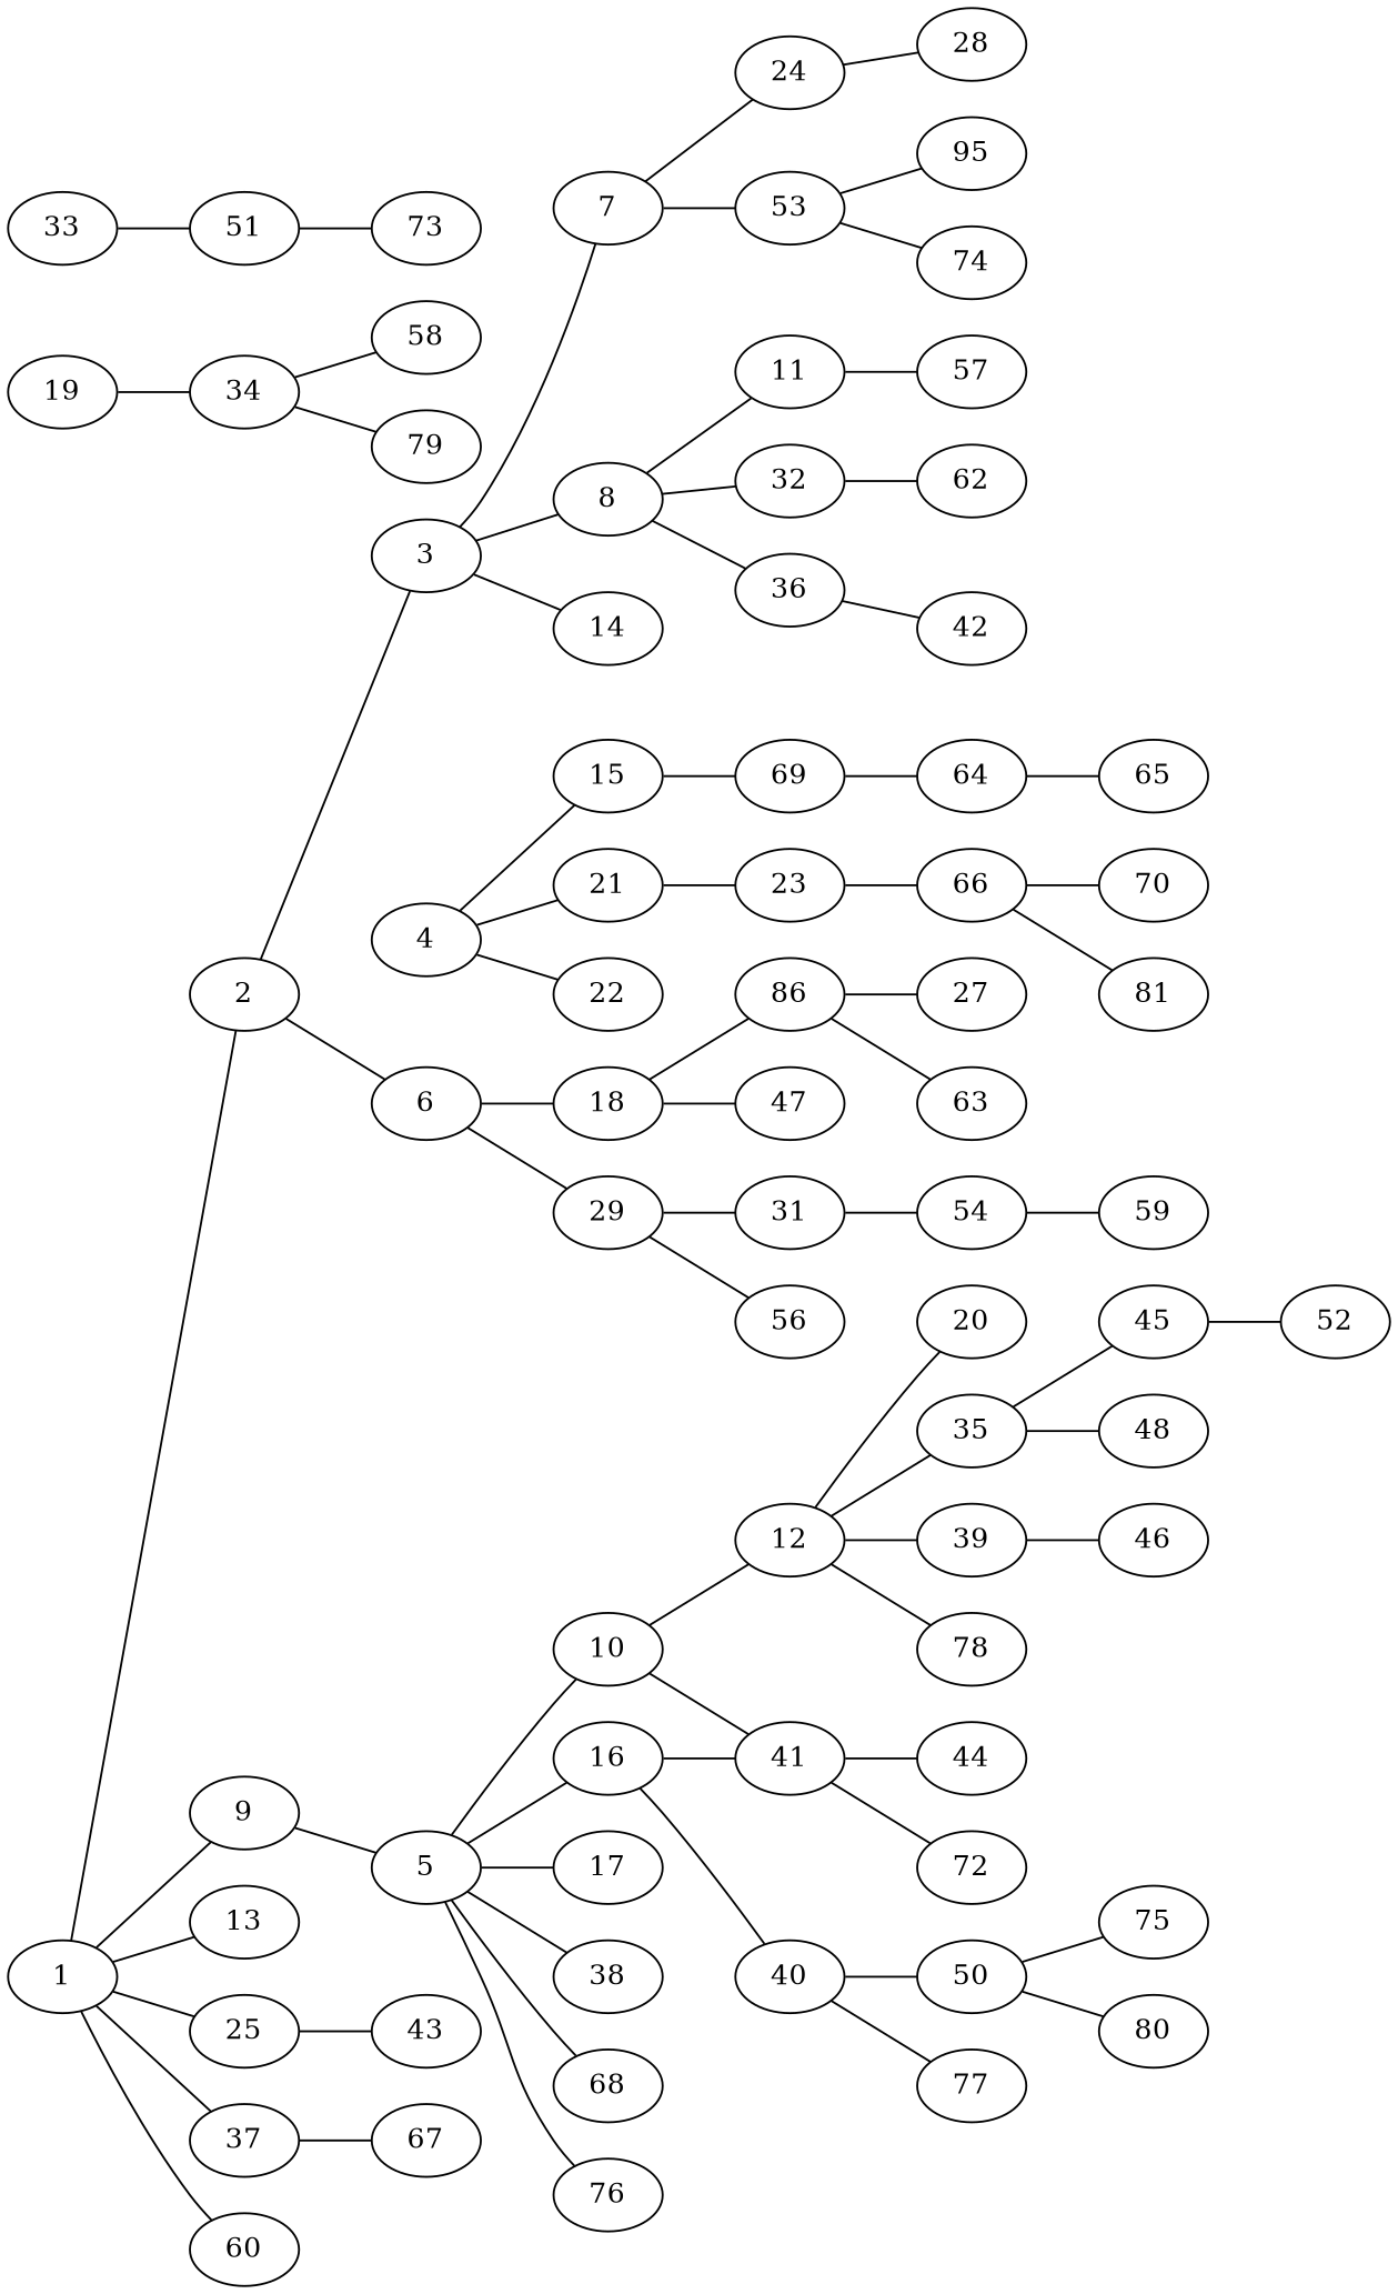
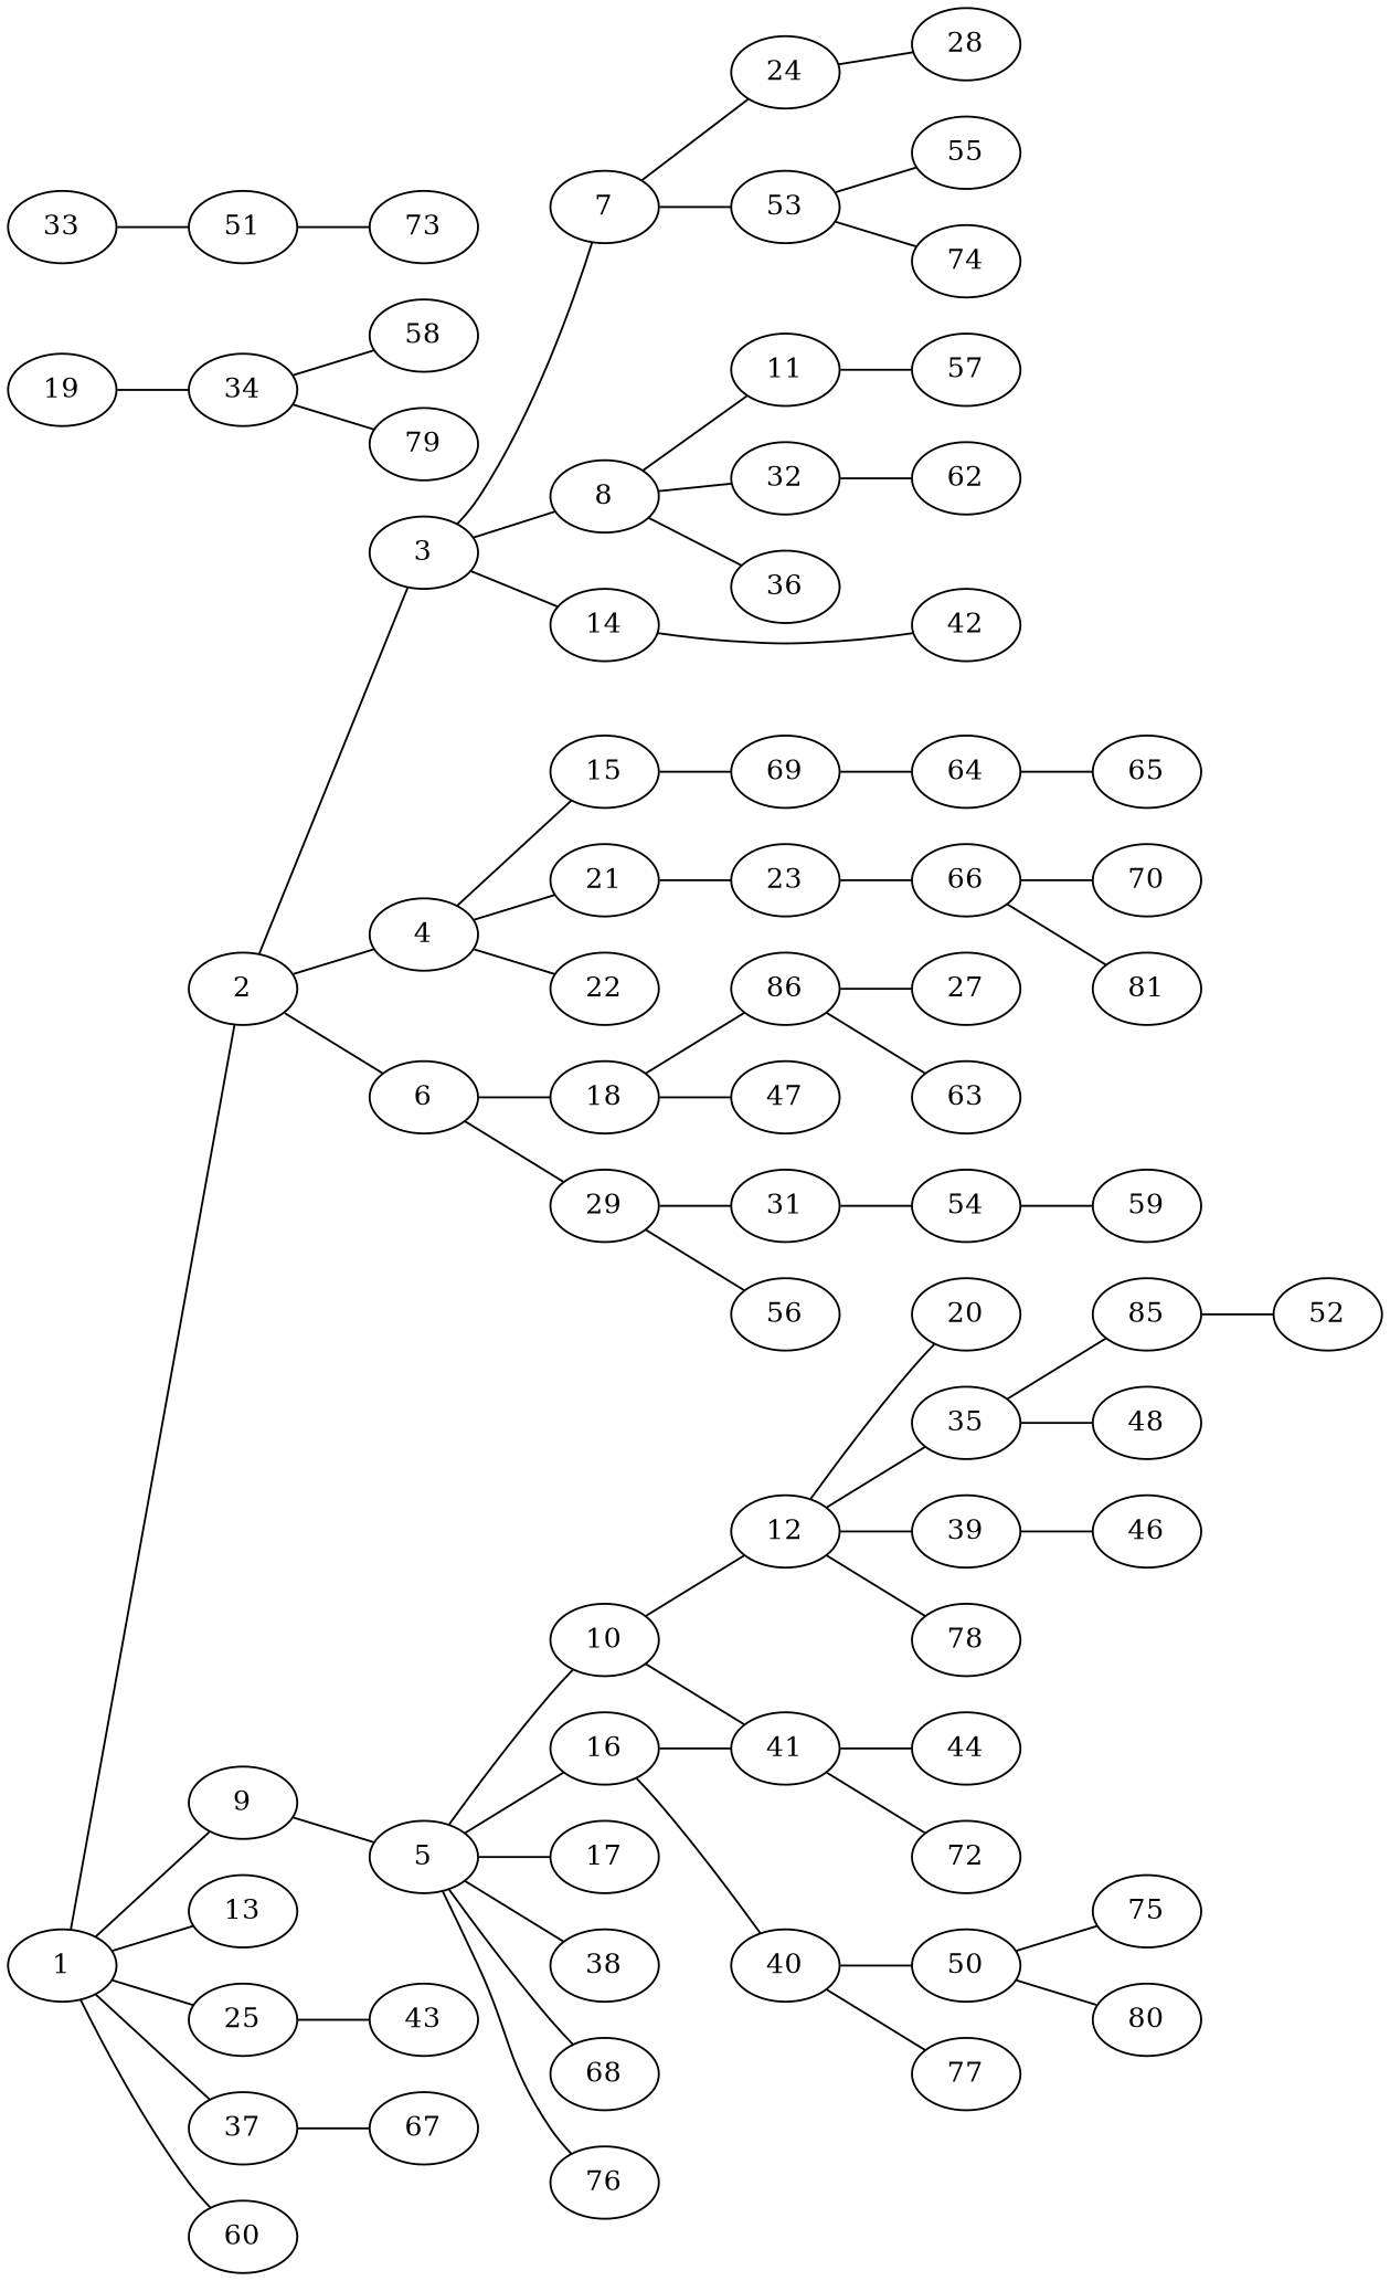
  graph {
    rankdir=LR
    1
    2
    9
    13
    25
    37
    60
    3
    4
    6
    5
    10
    16
    17
    38
    68
    76
    43
    67
    7
    8
    14
    15
    21
    22
    18
    29
    12
    41
    40
    24
    53
    11
    32
    36
    42
    69
    23
    n39 [label=86]
    47
    31
    56
    28
-   55 [label=95]
+   55
    74
    57
    62
    64
    66
    20
    35
    39
    78
    44
    72
    19
    34
    50
    77
    27
    63
    54
-   45
+   45 [label=85]
    48
    46
    52
    33
    51
    58
    79
    75
    80
    65
    70
    n75 [label=81]
    59
    73
    1 -- 2
    1 -- 9
    1 -- 13
    1 -- 25
    1 -- 37
    1 -- 60
    2 -- 3
+   2 -- 4
    2 -- 6
    9 -- 5
    25 -- 43
    37 -- 67
    3 -- 7
    3 -- 8
    3 -- 14
    4 -- 15
    4 -- 21
    4 -- 22
    6 -- 18
    6 -- 29
    5 -- 10
    5 -- 16
    5 -- 17
    5 -- 38
    5 -- 68
    5 -- 76
    10 -- 12
    10 -- 41
    16 -- 41
    16 -- 40
    7 -- 24
    7 -- 53
    8 -- 11
    8 -- 32
    8 -- 36
-   36 -- 42
+   14 -- 42
    15 -- 69
    21 -- 23
    18 -- n39
    18 -- 47
    29 -- 31
    29 -- 56
    12 -- 20
    12 -- 35
    12 -- 39
    12 -- 78
    41 -- 44
    41 -- 72
    40 -- 50
    40 -- 77
    24 -- 28
    53 -- 55
    53 -- 74
    11 -- 57
    32 -- 62
    69 -- 64
    23 -- 66
    n39 -- 27
    n39 -- 63
    31 -- 54
    64 -- 65
    66 -- 70
    66 -- n75
    35 -- 45
    35 -- 48
    39 -- 46
    19 -- 34
    34 -- 58
    34 -- 79
    50 -- 75
    50 -- 80
    54 -- 59
    45 -- 52
    33 -- 51
    51 -- 73
  }
